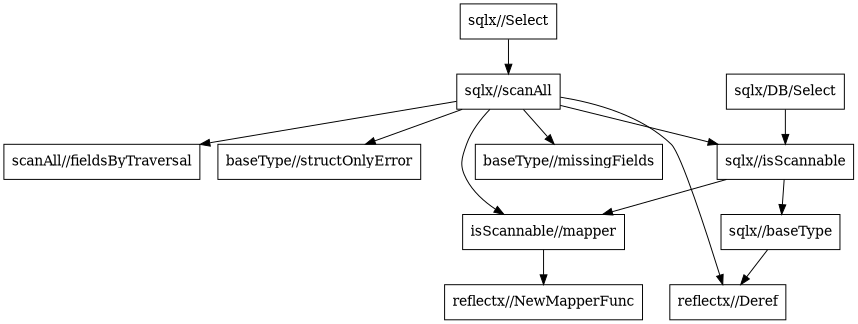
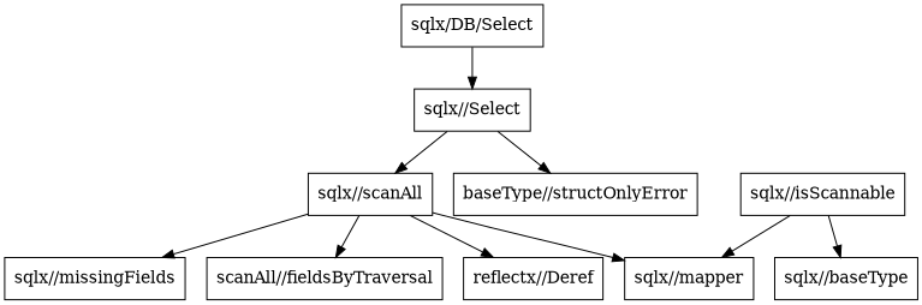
  digraph {
    node [shape=box]
    n1 [label="sqlx/DB/Select"]
    n2 [label="sqlx//Select"]
    n3 [label="sqlx//scanAll"]
-   n4 [label="baseType//missingFields"]
+   n4 [label="sqlx//missingFields"]
    n5 [label="scanAll//fieldsByTraversal"]
    n6 [label="reflectx//Deref"]
    n7 [label="sqlx//isScannable"]
-   n8 [label="isScannable//mapper"]
+   n8 [label="sqlx//mapper"]
    n9 [label="baseType//structOnlyError"]
    n10 [label="sqlx//baseType"]
-   n11 [label="reflectx//NewMapperFunc"]
-   n1 -> n7
+   n1 -> n2
    n2 -> n3
    n3 -> n4
    n3 -> n5
    n3 -> n6
-   n3 -> n7
    n3 -> n8
-   n3 -> n9
+   n2 -> n9
    n7 -> n8
    n7 -> n10
-   n8 -> n11
-   n10 -> n6
  }
